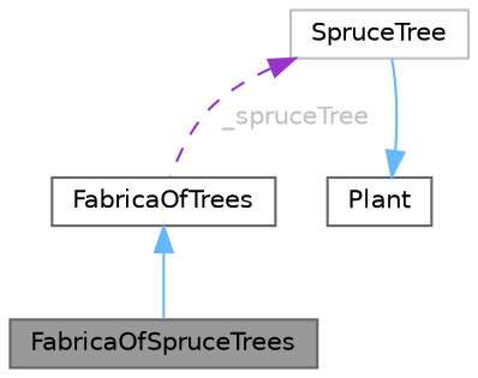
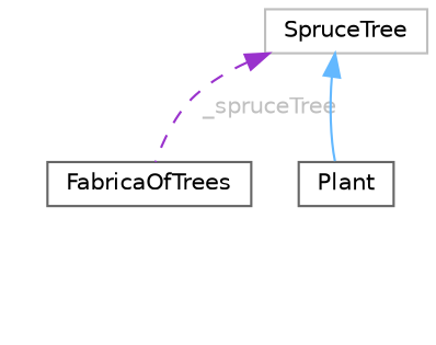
  digraph {
    node [color=gray40 fillcolor=white fontname=Helvetica fontsize=10 shape=box style=filled]
    edge [color=steelblue1 dir=back fontname=Helvetica fontsize=10 labelfontname=Helvetica labelfontsize=10 style=solid]
-   n1 [fillcolor=grey60 fontcolor=black height=0.2 label=FabricaOfSpruceTrees width=0.4]
    n2 [height=0.2 label=FabricaOfTrees width=0.4]
    n3 [color=grey75 height=0.2 label=SpruceTree width=0.4]
    n4 [height=0.2 label=Plant width=0.4]
-   n2 -> n1
    n3 -> n2 [color=darkorchid3 fontcolor=grey label=" _spruceTree" style=dashed]
-   n4 -> n3
+   n3 -> n4
  }
